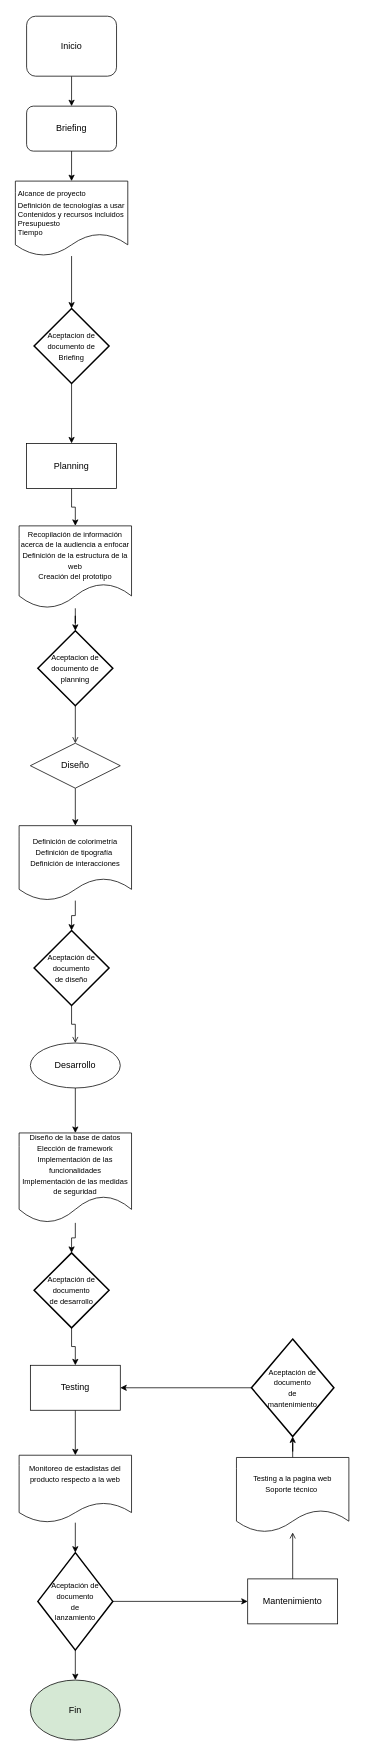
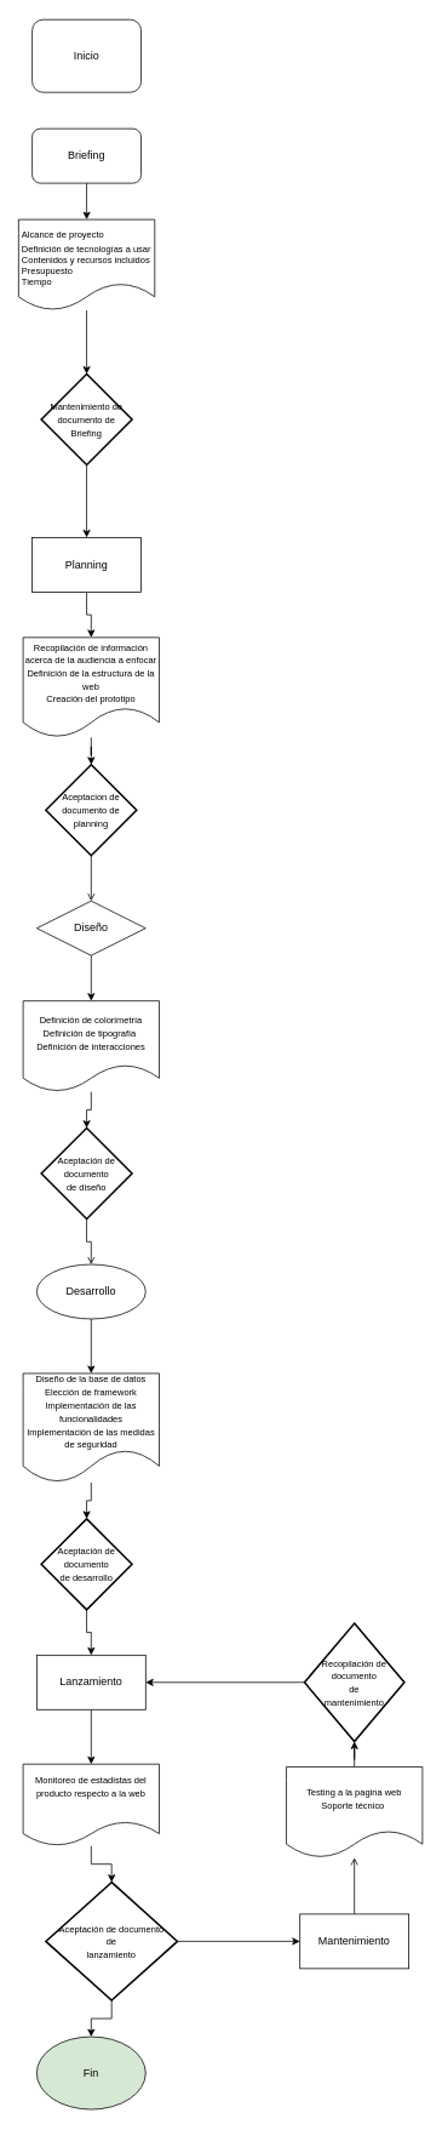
  <mxCell id="0" />
  <mxCell id="1" parent="0" />
  <mxCell id="2" style="edgeStyle=orthogonalEdgeStyle;rounded=0;orthogonalLoop=1;jettySize=auto;html=1;entryX=0.5;entryY=0;entryDx=0;entryDy=0;" parent="1" source="3" target="19" edge="1"><mxGeometry relative="1" as="geometry"><mxPoint x="95" y="260" as="targetPoint" /></mxGeometry></mxCell>
  <mxCell id="3" value="Briefing" style="whiteSpace=wrap;html=1;rounded=1;" parent="1" vertex="1"><mxGeometry x="35" y="140" width="120" height="60" as="geometry" /></mxCell>
- <mxCell id="4" style="edgeStyle=orthogonalEdgeStyle;rounded=0;orthogonalLoop=1;jettySize=auto;html=1;" parent="1" source="5" target="3" edge="1"><mxGeometry relative="1" as="geometry" /></mxCell>
  <mxCell id="5" value="Inicio" style="whiteSpace=wrap;html=1;rounded=1;" parent="1" vertex="1"><mxGeometry x="35" y="20" width="120" height="80" as="geometry" /></mxCell>
  <mxCell id="6" value="Fin" style="ellipse;whiteSpace=wrap;html=1;fillColor=#d5e8d4;" parent="1" vertex="1"><mxGeometry x="40" y="2240" width="120" height="80" as="geometry" /></mxCell>
  <mxCell id="7" style="edgeStyle=orthogonalEdgeStyle;rounded=0;orthogonalLoop=1;jettySize=auto;html=1;" parent="1" source="8" target="23" edge="1"><mxGeometry relative="1" as="geometry" /></mxCell>
  <mxCell id="8" value="Planning" style="rounded=0;whiteSpace=wrap;html=1;" parent="1" vertex="1"><mxGeometry x="35" y="590" width="120" height="60" as="geometry" /></mxCell>
  <mxCell id="9" style="edgeStyle=orthogonalEdgeStyle;rounded=0;orthogonalLoop=1;jettySize=auto;html=1;" parent="1" source="10" target="25" edge="1"><mxGeometry relative="1" as="geometry" /></mxCell>
  <mxCell id="10" value="Diseño" style="rhombus;whiteSpace=wrap;html=1;" parent="1" vertex="1"><mxGeometry x="40" y="990" width="120" height="60" as="geometry" /></mxCell>
  <mxCell id="11" style="edgeStyle=orthogonalEdgeStyle;rounded=0;orthogonalLoop=1;jettySize=auto;html=1;" parent="1" source="12" target="27" edge="1"><mxGeometry relative="1" as="geometry" /></mxCell>
  <mxCell id="12" value="Desarrollo" style="ellipse;whiteSpace=wrap;html=1;" parent="1" vertex="1"><mxGeometry x="40" y="1390" width="120" height="60" as="geometry" /></mxCell>
  <mxCell id="13" style="edgeStyle=orthogonalEdgeStyle;rounded=0;orthogonalLoop=1;jettySize=auto;html=1;" parent="1" source="14" target="31" edge="1"><mxGeometry relative="1" as="geometry" /></mxCell>
- <mxCell id="14" value="Testing" style="rounded=0;whiteSpace=wrap;html=1;" parent="1" vertex="1"><mxGeometry x="40" y="1820" width="120" height="60" as="geometry" /></mxCell>
+ <mxCell id="14" value="Lanzamiento" style="rounded=0;whiteSpace=wrap;html=1;" parent="1" vertex="1"><mxGeometry x="40" y="1820" width="120" height="60" as="geometry" /></mxCell>
  <mxCell id="15" style="edgeStyle=orthogonalEdgeStyle;rounded=0;orthogonalLoop=1;jettySize=auto;html=1;endArrow=open;" edge="1" parent="1" source="16" target="29"><mxGeometry relative="1" as="geometry" /></mxCell>
  <mxCell id="16" value="Mantenimiento" style="rounded=0;whiteSpace=wrap;html=1;" parent="1" vertex="1"><mxGeometry x="330" y="2105" width="120" height="60" as="geometry" /></mxCell>
  <mxCell id="17" style="edgeStyle=orthogonalEdgeStyle;rounded=0;orthogonalLoop=1;jettySize=auto;html=1;exitX=0.5;exitY=1;exitDx=0;exitDy=0;" parent="1" source="16" target="16" edge="1"><mxGeometry relative="1" as="geometry" /></mxCell>
  <mxCell id="18" value="" style="edgeStyle=orthogonalEdgeStyle;rounded=0;orthogonalLoop=1;jettySize=auto;html=1;entryX=0.5;entryY=0;entryDx=0;entryDy=0;entryPerimeter=0;" parent="1" source="19" target="21" edge="1"><mxGeometry relative="1" as="geometry" /></mxCell>
  <mxCell id="19" value="&lt;div style=&quot;text-align: left&quot;&gt;&lt;span style=&quot;font-size: 10px&quot;&gt;&lt;br&gt;&lt;/span&gt;&lt;/div&gt;&lt;div style=&quot;text-align: left&quot;&gt;&lt;span style=&quot;font-size: 10px&quot;&gt;&lt;br&gt;&lt;/span&gt;&lt;/div&gt;&lt;div style=&quot;text-align: left&quot;&gt;&lt;span style=&quot;font-size: 10px&quot;&gt;Alcance de proyecto&lt;/span&gt;&lt;/div&gt;&lt;font&gt;&lt;div style=&quot;text-align: left&quot;&gt;&lt;span style=&quot;font-size: 10px&quot;&gt;Definición&amp;nbsp;&lt;/span&gt;&lt;span style=&quot;font-size: 10px&quot;&gt;de tecnologías&amp;nbsp;a usar&lt;/span&gt;&lt;/div&gt;&lt;div style=&quot;font-size: 10px ; text-align: left&quot;&gt;&lt;span&gt;Contenidos y recursos incluidos&lt;/span&gt;&lt;/div&gt;&lt;div style=&quot;font-size: 10px ; text-align: left&quot;&gt;&lt;span&gt;Presupuesto&lt;/span&gt;&lt;/div&gt;&lt;div style=&quot;font-size: 10px ; text-align: left&quot;&gt;&lt;span&gt;Tiempo&lt;/span&gt;&lt;/div&gt;&lt;br&gt;&lt;/font&gt;" style="shape=document;whiteSpace=wrap;html=1;boundedLbl=1;" parent="1" vertex="1"><mxGeometry x="20" y="240" width="150" height="100" as="geometry" /></mxCell>
  <mxCell id="20" value="" style="edgeStyle=orthogonalEdgeStyle;rounded=0;orthogonalLoop=1;jettySize=auto;html=1;" parent="1" source="21" target="8" edge="1"><mxGeometry relative="1" as="geometry" /></mxCell>
- <mxCell id="21" value="&lt;font style=&quot;font-size: 10px&quot;&gt;Aceptacion de documento de Briefing&lt;/font&gt;" style="strokeWidth=2;html=1;shape=mxgraph.flowchart.decision;whiteSpace=wrap;" parent="1" vertex="1"><mxGeometry x="45" y="410" width="100" height="100" as="geometry" /></mxCell>
+ <mxCell id="21" value="&lt;font style=&quot;font-size: 10px&quot;&gt;Mantenimiento de documento de Briefing&lt;/font&gt;" style="strokeWidth=2;html=1;shape=mxgraph.flowchart.decision;whiteSpace=wrap;" parent="1" vertex="1"><mxGeometry x="45" y="410" width="100" height="100" as="geometry" /></mxCell>
  <mxCell id="22" style="edgeStyle=orthogonalEdgeStyle;rounded=0;orthogonalLoop=1;jettySize=auto;html=1;" parent="1" source="23" target="33" edge="1"><mxGeometry relative="1" as="geometry" /></mxCell>
  <mxCell id="23" value="&lt;div style=&quot;text-align: left&quot;&gt;&lt;/div&gt;&lt;font style=&quot;font-size: 10px&quot;&gt;Recopilación de información acerca de la audiencia a enfocar&lt;br&gt;Definición de la estructura de la web&lt;br&gt;Creación del prototipo&lt;br&gt;&lt;/font&gt;" style="shape=document;whiteSpace=wrap;html=1;boundedLbl=1;" parent="1" vertex="1"><mxGeometry x="25" y="700" width="150" height="110" as="geometry" /></mxCell>
  <mxCell id="24" style="edgeStyle=orthogonalEdgeStyle;rounded=0;orthogonalLoop=1;jettySize=auto;html=1;" parent="1" source="25" target="35" edge="1"><mxGeometry relative="1" as="geometry" /></mxCell>
  <mxCell id="25" value="&lt;div style=&quot;text-align: left&quot;&gt;&lt;/div&gt;&lt;font style=&quot;font-size: 10px&quot;&gt;Definición de colorimetría&lt;br&gt;Definición de tipografía&amp;nbsp;&lt;br&gt;Definición de interacciones&lt;br&gt;&lt;/font&gt;" style="shape=document;whiteSpace=wrap;html=1;boundedLbl=1;" parent="1" vertex="1"><mxGeometry x="25" y="1100" width="150" height="100" as="geometry" /></mxCell>
  <mxCell id="26" style="edgeStyle=orthogonalEdgeStyle;rounded=0;orthogonalLoop=1;jettySize=auto;html=1;" parent="1" source="27" target="37" edge="1"><mxGeometry relative="1" as="geometry" /></mxCell>
  <mxCell id="27" value="&lt;div style=&quot;text-align: left&quot;&gt;&lt;/div&gt;&lt;font style=&quot;font-size: 10px&quot;&gt;Diseño de la base de datos&lt;br&gt;Elección de framework&lt;br&gt;Implementación de las funcionalidades&lt;br&gt;Implementación de las medidas de seguridad&lt;br&gt;&lt;/font&gt;" style="shape=document;whiteSpace=wrap;html=1;boundedLbl=1;" parent="1" vertex="1"><mxGeometry x="25" y="1510" width="150" height="120" as="geometry" /></mxCell>
  <mxCell id="28" style="edgeStyle=orthogonalEdgeStyle;rounded=0;orthogonalLoop=1;jettySize=auto;html=1;" edge="1" parent="1" source="29" target="42"><mxGeometry relative="1" as="geometry" /></mxCell>
  <mxCell id="29" value="&lt;div style=&quot;text-align: left&quot;&gt;&lt;/div&gt;&lt;font style=&quot;font-size: 10px&quot;&gt;Testing a la pagina web&lt;br&gt;Soporte técnico&amp;nbsp;&lt;br&gt;&lt;/font&gt;" style="shape=document;whiteSpace=wrap;html=1;boundedLbl=1;" parent="1" vertex="1"><mxGeometry x="315" y="1943" width="150" height="100" as="geometry" /></mxCell>
  <mxCell id="30" style="edgeStyle=orthogonalEdgeStyle;rounded=0;orthogonalLoop=1;jettySize=auto;html=1;" parent="1" source="31" target="40" edge="1"><mxGeometry relative="1" as="geometry" /></mxCell>
  <mxCell id="31" value="&lt;div style=&quot;text-align: left&quot;&gt;&lt;/div&gt;&lt;font style=&quot;font-size: 10px&quot;&gt;Monitoreo de estadistas del producto respecto a la web&lt;br&gt;&lt;br&gt;&lt;/font&gt;" style="shape=document;whiteSpace=wrap;html=1;boundedLbl=1;" parent="1" vertex="1"><mxGeometry x="25" y="1940" width="150" height="90" as="geometry" /></mxCell>
  <mxCell id="32" style="edgeStyle=orthogonalEdgeStyle;rounded=0;orthogonalLoop=1;jettySize=auto;html=1;endArrow=open;" parent="1" source="33" target="10" edge="1"><mxGeometry relative="1" as="geometry" /></mxCell>
  <mxCell id="33" value="&lt;font style=&quot;font-size: 10px&quot;&gt;Aceptacion de documento de planning&lt;/font&gt;" style="strokeWidth=2;html=1;shape=mxgraph.flowchart.decision;whiteSpace=wrap;" parent="1" vertex="1"><mxGeometry x="50" y="840" width="100" height="100" as="geometry" /></mxCell>
  <mxCell id="34" style="edgeStyle=orthogonalEdgeStyle;rounded=0;orthogonalLoop=1;jettySize=auto;html=1;endArrow=open;" parent="1" source="35" target="12" edge="1"><mxGeometry relative="1" as="geometry" /></mxCell>
  <mxCell id="35" value="&lt;font style=&quot;font-size: 10px&quot;&gt;Aceptación de documento &lt;br&gt;de diseño&lt;/font&gt;" style="strokeWidth=2;html=1;shape=mxgraph.flowchart.decision;whiteSpace=wrap;" parent="1" vertex="1"><mxGeometry x="45" y="1240" width="100" height="100" as="geometry" /></mxCell>
  <mxCell id="36" style="edgeStyle=orthogonalEdgeStyle;rounded=0;orthogonalLoop=1;jettySize=auto;html=1;" parent="1" source="37" target="14" edge="1"><mxGeometry relative="1" as="geometry" /></mxCell>
  <mxCell id="37" value="&lt;font style=&quot;font-size: 10px&quot;&gt;Aceptación de documento &lt;br&gt;de desarrollo&lt;/font&gt;" style="strokeWidth=2;html=1;shape=mxgraph.flowchart.decision;whiteSpace=wrap;" parent="1" vertex="1"><mxGeometry x="45" y="1670" width="100" height="100" as="geometry" /></mxCell>
  <mxCell id="38" style="edgeStyle=orthogonalEdgeStyle;rounded=0;orthogonalLoop=1;jettySize=auto;html=1;" edge="1" parent="1" source="40" target="6"><mxGeometry relative="1" as="geometry" /></mxCell>
  <mxCell id="39" style="edgeStyle=orthogonalEdgeStyle;rounded=0;orthogonalLoop=1;jettySize=auto;html=1;entryX=0;entryY=0.5;entryDx=0;entryDy=0;" edge="1" parent="1" source="40" target="16"><mxGeometry relative="1" as="geometry" /></mxCell>
- <mxCell id="40" value="&lt;font style=&quot;font-size: 10px&quot;&gt;Aceptación de documento &lt;br&gt;de &lt;br&gt;lanzamiento&lt;/font&gt;" style="strokeWidth=2;html=1;shape=mxgraph.flowchart.decision;whiteSpace=wrap;" parent="1" vertex="1"><mxGeometry x="50" y="2070" width="100" height="130" as="geometry" /></mxCell>
+ <mxCell id="40" value="&lt;font style=&quot;font-size: 10px&quot;&gt;Aceptación de documento &lt;br&gt;de &lt;br&gt;lanzamiento&lt;/font&gt;" style="strokeWidth=2;html=1;shape=mxgraph.flowchart.decision;whiteSpace=wrap;" parent="1" vertex="1"><mxGeometry x="50" y="2070" width="145" height="130" as="geometry" /></mxCell>
  <mxCell id="41" style="edgeStyle=orthogonalEdgeStyle;rounded=0;orthogonalLoop=1;jettySize=auto;html=1;" edge="1" parent="1" source="42" target="14"><mxGeometry relative="1" as="geometry" /></mxCell>
- <mxCell id="42" value="&lt;font style=&quot;font-size: 10px&quot;&gt;Aceptación de documento &lt;br&gt;de &lt;br&gt;mantenimiento&lt;/font&gt;" style="strokeWidth=2;html=1;shape=mxgraph.flowchart.decision;whiteSpace=wrap;" parent="1" vertex="1"><mxGeometry x="335" y="1785" width="110" height="130" as="geometry" /></mxCell>
+ <mxCell id="42" value="&lt;font style=&quot;font-size: 10px&quot;&gt;Recopilación de documento &lt;br&gt;de &lt;br&gt;mantenimiento&lt;/font&gt;" style="strokeWidth=2;html=1;shape=mxgraph.flowchart.decision;whiteSpace=wrap;" parent="1" vertex="1"><mxGeometry x="335" y="1785" width="110" height="130" as="geometry" /></mxCell>
